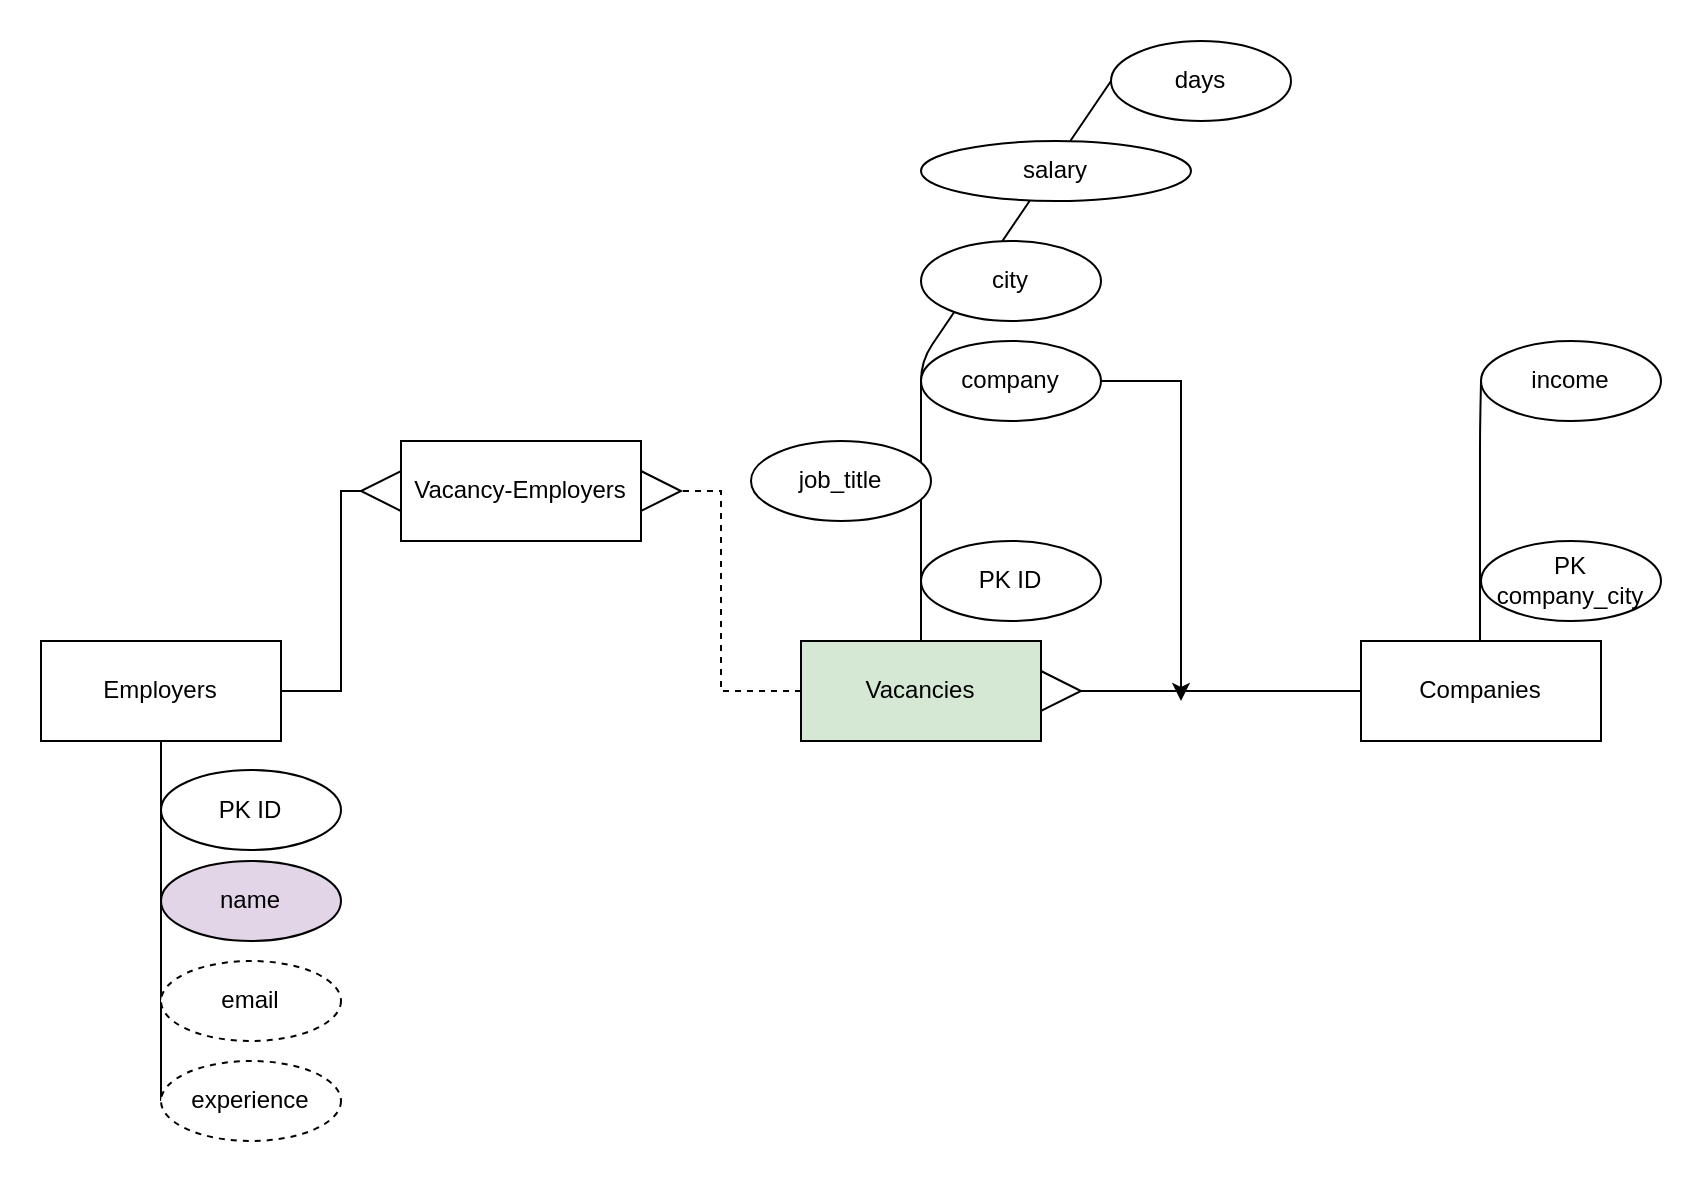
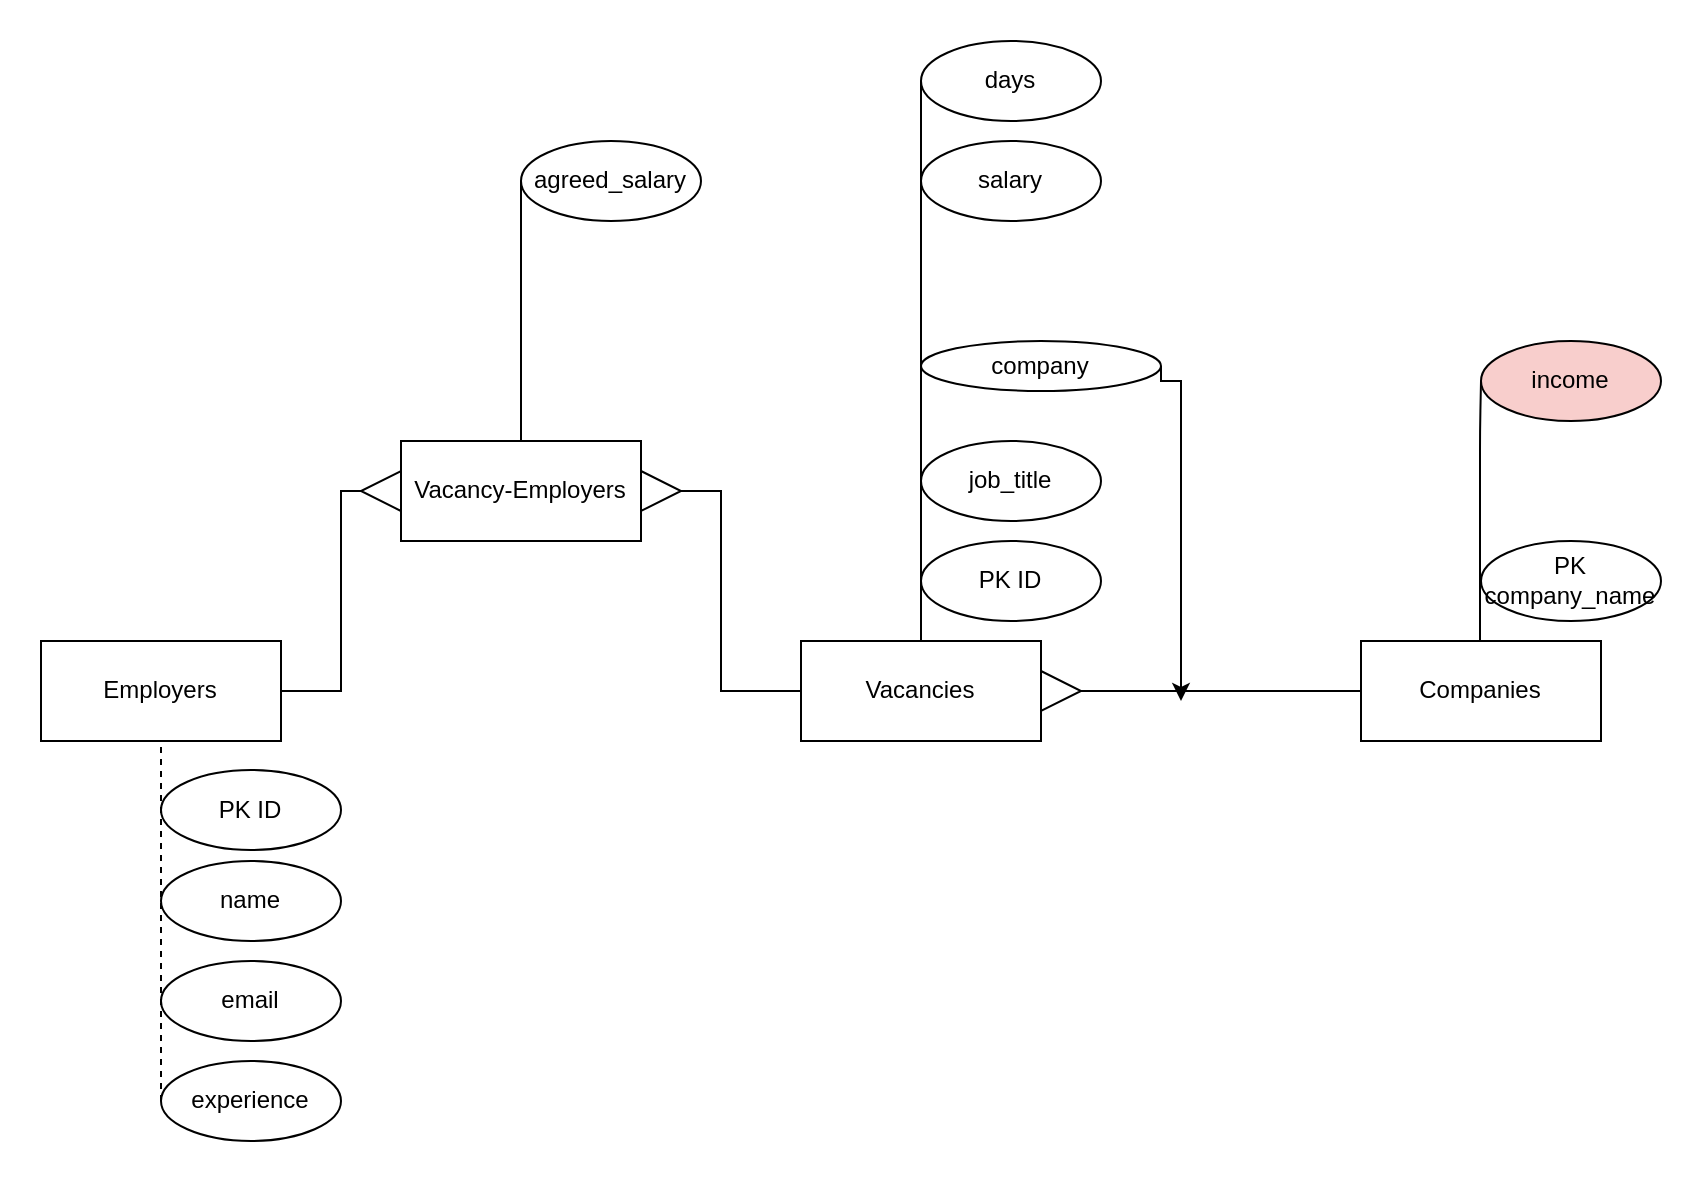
  <mxCell id="0" />
  <mxCell id="1" parent="0" />
- <mxCell id="2" style="edgeStyle=orthogonalEdgeStyle;rounded=0;orthogonalLoop=1;jettySize=auto;html=1;entryX=1;entryY=0.5;entryDx=0;entryDy=0;dashed=1;" edge="1" parent="1" source="3" target="20"><mxGeometry relative="1" as="geometry" /></mxCell>
- <mxCell id="3" value="Vacancies" style="rounded=0;whiteSpace=wrap;html=1;fillColor=#d5e8d4;" vertex="1" parent="1"><mxGeometry x="400" y="320" width="120" height="50" as="geometry" /></mxCell>
+ <mxCell id="2" style="edgeStyle=orthogonalEdgeStyle;rounded=0;orthogonalLoop=1;jettySize=auto;html=1;entryX=1;entryY=0.5;entryDx=0;entryDy=0;" edge="1" parent="1" source="3" target="20"><mxGeometry relative="1" as="geometry" /></mxCell>
+ <mxCell id="3" value="Vacancies" style="rounded=0;whiteSpace=wrap;html=1;" vertex="1" parent="1"><mxGeometry x="400" y="320" width="120" height="50" as="geometry" /></mxCell>
  <mxCell id="4" value="PK ID" style="ellipse;whiteSpace=wrap;html=1;" vertex="1" parent="1"><mxGeometry x="460" y="270" width="90" height="40" as="geometry" /></mxCell>
  <mxCell id="5" value="" style="endArrow=none;html=1;exitX=0;exitY=0.5;exitDx=0;exitDy=0;" edge="1" parent="1" source="11"><mxGeometry width="50" height="50" relative="1" as="geometry"><mxPoint x="460" y="-10" as="sourcePoint" /><mxPoint x="460" y="320" as="targetPoint" /><Array as="points"><mxPoint x="460" y="180" /></Array></mxGeometry></mxCell>
- <mxCell id="6" value="job_title" style="ellipse;whiteSpace=wrap;html=1;" vertex="1" parent="1"><mxGeometry x="375" y="220" width="90" height="40" as="geometry" /></mxCell>
- <mxCell id="7" value="company" style="ellipse;whiteSpace=wrap;html=1;" vertex="1" parent="1"><mxGeometry x="460" y="170" width="90" height="40" as="geometry" /></mxCell>
- <mxCell id="8" value="city" style="ellipse;whiteSpace=wrap;html=1;" vertex="1" parent="1"><mxGeometry x="460" y="120" width="90" height="40" as="geometry" /></mxCell>
+ <mxCell id="6" value="job_title" style="ellipse;whiteSpace=wrap;html=1;" vertex="1" parent="1"><mxGeometry x="460" y="220" width="90" height="40" as="geometry" /></mxCell>
+ <mxCell id="7" value="company" style="ellipse;whiteSpace=wrap;html=1;" vertex="1" parent="1"><mxGeometry x="460" y="170" width="120" height="25" as="geometry" /></mxCell>
  <mxCell id="9" style="edgeStyle=orthogonalEdgeStyle;rounded=0;orthogonalLoop=1;jettySize=auto;html=1;exitX=1;exitY=0.5;exitDx=0;exitDy=0;" edge="1" parent="1" source="7"><mxGeometry relative="1" as="geometry"><mxPoint x="590" y="350" as="targetPoint" /><Array as="points"><mxPoint x="590" y="190" /></Array></mxGeometry></mxCell>
- <mxCell id="10" value="salary" style="ellipse;whiteSpace=wrap;html=1;" vertex="1" parent="1"><mxGeometry x="460" y="70" width="135" height="30" as="geometry" /></mxCell>
- <mxCell id="11" value="days" style="ellipse;whiteSpace=wrap;html=1;" vertex="1" parent="1"><mxGeometry x="555" y="20" width="90" height="40" as="geometry" /></mxCell>
+ <mxCell id="10" value="salary" style="ellipse;whiteSpace=wrap;html=1;" vertex="1" parent="1"><mxGeometry x="460" y="70" width="90" height="40" as="geometry" /></mxCell>
+ <mxCell id="11" value="days" style="ellipse;whiteSpace=wrap;html=1;" vertex="1" parent="1"><mxGeometry x="460" y="20" width="90" height="40" as="geometry" /></mxCell>
  <mxCell id="12" value="Companies" style="rounded=0;whiteSpace=wrap;html=1;" vertex="1" parent="1"><mxGeometry x="680" y="320" width="120" height="50" as="geometry" /></mxCell>
  <mxCell id="13" value="" style="endArrow=none;html=1;entryX=0.5;entryY=0;entryDx=0;entryDy=0;" edge="1" parent="1"><mxGeometry width="50" height="50" relative="1" as="geometry"><mxPoint x="740" y="190" as="sourcePoint" /><mxPoint x="739.5" y="320" as="targetPoint" /><Array as="points"><mxPoint x="739.5" y="215" /></Array></mxGeometry></mxCell>
- <mxCell id="14" value="PK company_city" style="ellipse;whiteSpace=wrap;html=1;" vertex="1" parent="1"><mxGeometry x="740" y="270" width="90" height="40" as="geometry" /></mxCell>
- <mxCell id="15" value="income" style="ellipse;whiteSpace=wrap;html=1;" vertex="1" parent="1"><mxGeometry x="740" y="170" width="90" height="40" as="geometry" /></mxCell>
+ <mxCell id="14" value="PK company_name" style="ellipse;whiteSpace=wrap;html=1;" vertex="1" parent="1"><mxGeometry x="740" y="270" width="90" height="40" as="geometry" /></mxCell>
+ <mxCell id="15" value="income" style="ellipse;whiteSpace=wrap;html=1;fillColor=#f8cecc;" vertex="1" parent="1"><mxGeometry x="740" y="170" width="90" height="40" as="geometry" /></mxCell>
  <mxCell id="16" value="" style="endArrow=none;html=1;exitX=0;exitY=0.5;exitDx=0;exitDy=0;entryX=1;entryY=0.5;entryDx=0;entryDy=0;" edge="1" parent="1" source="17" target="3"><mxGeometry width="50" height="50" relative="1" as="geometry"><mxPoint x="790" y="190" as="sourcePoint" /><mxPoint x="840" y="140" as="targetPoint" /></mxGeometry></mxCell>
  <mxCell id="17" value="" style="triangle;whiteSpace=wrap;html=1;" vertex="1" parent="1"><mxGeometry x="520" y="335" width="20" height="20" as="geometry" /></mxCell>
  <mxCell id="18" value="" style="endArrow=none;html=1;exitX=0;exitY=0.5;exitDx=0;exitDy=0;entryX=1;entryY=0.5;entryDx=0;entryDy=0;" edge="1" parent="1" source="12" target="17"><mxGeometry width="50" height="50" relative="1" as="geometry"><mxPoint x="680" y="345" as="sourcePoint" /><mxPoint x="520" y="345" as="targetPoint" /></mxGeometry></mxCell>
  <mxCell id="19" value="" style="endArrow=none;html=1;entryX=0.5;entryY=0;entryDx=0;entryDy=0;" edge="1" parent="1"><mxGeometry width="50" height="50" relative="1" as="geometry"><mxPoint x="465" y="380" as="sourcePoint" /><mxPoint x="465" y="380" as="targetPoint" /></mxGeometry></mxCell>
  <mxCell id="20" value="Vacancy-Employers" style="rounded=0;whiteSpace=wrap;html=1;" vertex="1" parent="1"><mxGeometry x="200" y="220" width="120" height="50" as="geometry" /></mxCell>
  <mxCell id="21" style="edgeStyle=orthogonalEdgeStyle;rounded=0;orthogonalLoop=1;jettySize=auto;html=1;entryX=0;entryY=0.5;entryDx=0;entryDy=0;" edge="1" parent="1" source="22" target="25"><mxGeometry relative="1" as="geometry"><mxPoint x="170" y="245" as="targetPoint" /><Array as="points"><mxPoint x="170" y="345" /><mxPoint x="170" y="245" /></Array></mxGeometry></mxCell>
  <mxCell id="22" value="Employers" style="rounded=0;whiteSpace=wrap;html=1;" vertex="1" parent="1"><mxGeometry x="20" y="320" width="120" height="50" as="geometry" /></mxCell>
+ <mxCell id="23" value="" style="endArrow=none;html=1;exitX=0.5;exitY=0;exitDx=0;exitDy=0;entryX=0;entryY=0.5;entryDx=0;entryDy=0;" edge="1" parent="1" source="20" target="29"><mxGeometry width="50" height="50" relative="1" as="geometry"><mxPoint x="770" y="220" as="sourcePoint" /><mxPoint x="820" y="170" as="targetPoint" /></mxGeometry></mxCell>
  <mxCell id="24" value="" style="triangle;whiteSpace=wrap;html=1;direction=east;" vertex="1" parent="1"><mxGeometry x="320" y="235" width="20" height="20" as="geometry" /></mxCell>
  <mxCell id="25" value="" style="triangle;whiteSpace=wrap;html=1;direction=west;" vertex="1" parent="1"><mxGeometry x="180" y="235" width="20" height="20" as="geometry" /></mxCell>
  <mxCell id="26" value="PK ID" style="ellipse;whiteSpace=wrap;html=1;" vertex="1" parent="1"><mxGeometry x="80" y="384.5" width="90" height="40" as="geometry" /></mxCell>
- <mxCell id="27" value="name" style="ellipse;whiteSpace=wrap;html=1;fillColor=#e1d5e7;" vertex="1" parent="1"><mxGeometry x="80" y="430" width="90" height="40" as="geometry" /></mxCell>
- <mxCell id="28" value="" style="endArrow=none;html=1;entryX=0.5;entryY=1;entryDx=0;entryDy=0;exitX=0;exitY=0.5;exitDx=0;exitDy=0;" edge="1" parent="1" source="31" target="22"><mxGeometry width="50" height="50" relative="1" as="geometry"><mxPoint x="80" y="540" as="sourcePoint" /><mxPoint x="820" y="170" as="targetPoint" /></mxGeometry></mxCell>
- <mxCell id="30" value="email" style="ellipse;whiteSpace=wrap;html=1;dashed=1;" vertex="1" parent="1"><mxGeometry x="80" y="480" width="90" height="40" as="geometry" /></mxCell>
- <mxCell id="31" value="&lt;div&gt;experience&lt;/div&gt;" style="ellipse;whiteSpace=wrap;html=1;dashed=1;" vertex="1" parent="1"><mxGeometry x="80" y="530" width="90" height="40" as="geometry" /></mxCell>
+ <mxCell id="27" value="name" style="ellipse;whiteSpace=wrap;html=1;" vertex="1" parent="1"><mxGeometry x="80" y="430" width="90" height="40" as="geometry" /></mxCell>
+ <mxCell id="28" value="" style="endArrow=none;html=1;entryX=0.5;entryY=1;entryDx=0;entryDy=0;exitX=0;exitY=0.5;exitDx=0;exitDy=0;dashed=1;" edge="1" parent="1" source="31" target="22"><mxGeometry width="50" height="50" relative="1" as="geometry"><mxPoint x="80" y="540" as="sourcePoint" /><mxPoint x="820" y="170" as="targetPoint" /></mxGeometry></mxCell>
+ <mxCell id="29" value="agreed_salary" style="ellipse;whiteSpace=wrap;html=1;" vertex="1" parent="1"><mxGeometry x="260" y="70" width="90" height="40" as="geometry" /></mxCell>
+ <mxCell id="30" value="email" style="ellipse;whiteSpace=wrap;html=1;" vertex="1" parent="1"><mxGeometry x="80" y="480" width="90" height="40" as="geometry" /></mxCell>
+ <mxCell id="31" value="&lt;div&gt;experience&lt;/div&gt;" style="ellipse;whiteSpace=wrap;html=1;" vertex="1" parent="1"><mxGeometry x="80" y="530" width="90" height="40" as="geometry" /></mxCell>
